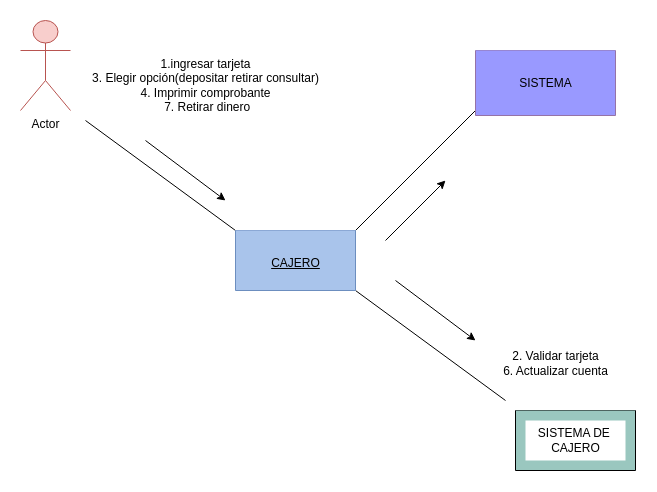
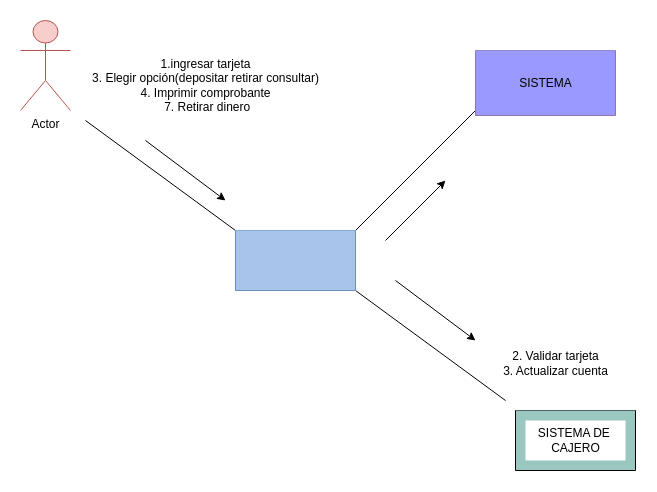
  <mxCell id="0" />
  <mxCell id="1" parent="0" />
  <mxCell id="2" value="Actor" style="shape=umlActor;verticalLabelPosition=bottom;verticalAlign=top;html=1;outlineConnect=0;fillColor=#f8cecc;strokeColor=#b85450;" parent="1" vertex="1"><mxGeometry x="20" y="20" width="50" height="90" as="geometry" /></mxCell>
  <mxCell id="3" value="" style="endArrow=none;html=1;rounded=0;entryX=0;entryY=0;entryDx=0;entryDy=0;" parent="1" edge="1"><mxGeometry width="50" height="50" relative="1" as="geometry"><mxPoint x="85" y="120" as="sourcePoint" /><mxPoint x="235" y="230" as="targetPoint" /></mxGeometry></mxCell>
  <mxCell id="4" value="" style="endArrow=none;html=1;rounded=0;entryX=0;entryY=0;entryDx=0;entryDy=0;" parent="1" edge="1"><mxGeometry width="50" height="50" relative="1" as="geometry"><mxPoint x="355" y="290" as="sourcePoint" /><mxPoint x="505" y="400" as="targetPoint" /></mxGeometry></mxCell>
  <mxCell id="5" value="" style="endArrow=none;html=1;rounded=0;" parent="1" edge="1"><mxGeometry width="50" height="50" relative="1" as="geometry"><mxPoint x="355" y="230" as="sourcePoint" /><mxPoint x="475" y="110" as="targetPoint" /></mxGeometry></mxCell>
  <mxCell id="6" value="" style="swimlane;startSize=0;fillColor=#dae8fc;strokeColor=#6C8EBF;swimlaneFillColor=#A9C4EB;" parent="1" vertex="1"><mxGeometry x="235" y="230" width="120" height="60" as="geometry"><mxRectangle x="350" y="350" width="50" height="40" as="alternateBounds" /></mxGeometry></mxCell>
- <mxCell id="7" value="&lt;font style=&quot;vertical-align: inherit;&quot;&gt;&lt;font style=&quot;vertical-align: inherit;&quot;&gt;&lt;font style=&quot;vertical-align: inherit;&quot;&gt;&lt;font style=&quot;vertical-align: inherit;&quot;&gt;&lt;u&gt;CAJERO&lt;/u&gt;&lt;/font&gt;&lt;/font&gt;&lt;/font&gt;&lt;/font&gt;" style="text;html=1;align=center;verticalAlign=middle;resizable=0;points=[];autosize=1;strokeColor=none;fillColor=none;" parent="1" vertex="1"><mxGeometry x="260" y="248" width="70" height="30" as="geometry" /></mxCell>
  <mxCell id="8" value="" style="swimlane;startSize=0;fillColor=#e1d5e7;strokeColor=#9673A6;swimlaneFillColor=#9999FF;" parent="1" vertex="1"><mxGeometry x="475" y="50" width="140" height="65" as="geometry"><mxRectangle x="350" y="350" width="50" height="40" as="alternateBounds" /></mxGeometry></mxCell>
  <mxCell id="9" value="&lt;font style=&quot;vertical-align: inherit;&quot;&gt;&lt;font style=&quot;vertical-align: inherit;&quot;&gt;SISTEMA&lt;/font&gt;&lt;/font&gt;" style="text;html=1;align=center;verticalAlign=middle;resizable=0;points=[];autosize=1;strokeColor=none;fillColor=none;" parent="8" vertex="1"><mxGeometry x="35" y="17.5" width="70" height="30" as="geometry" /></mxCell>
  <mxCell id="10" value="" style="swimlane;startSize=0;swimlaneFillColor=#9AC7BF;" parent="1" vertex="1"><mxGeometry x="515" y="410" width="120" height="60" as="geometry"><mxRectangle x="350" y="350" width="50" height="40" as="alternateBounds" /></mxGeometry></mxCell>
  <mxCell id="11" value="&lt;font style=&quot;vertical-align: inherit;&quot;&gt;&lt;font style=&quot;vertical-align: inherit;&quot;&gt;&lt;font style=&quot;vertical-align: inherit;&quot;&gt;SISTEMA DE&amp;nbsp;&lt;/font&gt;&lt;/font&gt;&lt;/font&gt;&lt;div&gt;&lt;font style=&quot;vertical-align: inherit;&quot;&gt;&lt;font style=&quot;vertical-align: inherit;&quot;&gt;&lt;font style=&quot;vertical-align: inherit;&quot;&gt;CAJERO&lt;/font&gt;&lt;/font&gt;&lt;/font&gt;&lt;/div&gt;" style="text;html=1;align=center;verticalAlign=middle;resizable=0;points=[];autosize=1;strokeColor=none;fillColor=default;" parent="10" vertex="1"><mxGeometry x="10" y="10" width="100" height="40" as="geometry" /></mxCell>
  <mxCell id="12" value="" style="endArrow=classic;html=1;rounded=0;" edge="1" parent="1"><mxGeometry width="50" height="50" relative="1" as="geometry"><mxPoint x="145" y="140" as="sourcePoint" /><mxPoint x="225" y="200" as="targetPoint" /></mxGeometry></mxCell>
  <mxCell id="13" value="" style="endArrow=classic;html=1;rounded=0;" edge="1" parent="1"><mxGeometry width="50" height="50" relative="1" as="geometry"><mxPoint x="385" y="240" as="sourcePoint" /><mxPoint x="445" y="180" as="targetPoint" /></mxGeometry></mxCell>
  <mxCell id="14" value="" style="endArrow=classic;html=1;rounded=0;" edge="1" parent="1"><mxGeometry width="50" height="50" relative="1" as="geometry"><mxPoint x="395" y="280" as="sourcePoint" /><mxPoint x="475" y="340" as="targetPoint" /></mxGeometry></mxCell>
  <mxCell id="15" value="1.ingresar tarjeta&lt;div&gt;&lt;div&gt;3. Elegir opción(depositar retirar consultar)&lt;/div&gt;&lt;div&gt;4. Imprimir comprobante&lt;/div&gt;&lt;div&gt;&lt;/div&gt;&lt;div&gt;&lt;span style=&quot;background-color: transparent; color: light-dark(rgb(0, 0, 0), rgb(255, 255, 255));&quot;&gt;&amp;nbsp;7. Retirar dinero&lt;/span&gt;&lt;/div&gt;&lt;/div&gt;" style="text;html=1;align=center;verticalAlign=middle;resizable=0;points=[];autosize=1;strokeColor=none;fillColor=none;" vertex="1" parent="1"><mxGeometry x="80" y="50" width="250" height="70" as="geometry" /></mxCell>
- <mxCell id="16" value="&lt;div&gt;2. Validar tarjeta&lt;br&gt;&lt;div&gt;6. Actualizar cuenta&lt;/div&gt;&lt;/div&gt;" style="text;html=1;align=center;verticalAlign=middle;resizable=0;points=[];autosize=1;strokeColor=none;fillColor=none;" vertex="1" parent="1"><mxGeometry x="490" y="343" width="130" height="40" as="geometry" /></mxCell>
+ <mxCell id="16" value="&lt;div&gt;2. Validar tarjeta&lt;br&gt;&lt;div&gt;3. Actualizar cuenta&lt;/div&gt;&lt;/div&gt;" style="text;html=1;align=center;verticalAlign=middle;resizable=0;points=[];autosize=1;strokeColor=none;fillColor=none;" vertex="1" parent="1"><mxGeometry x="490" y="343" width="130" height="40" as="geometry" /></mxCell>
